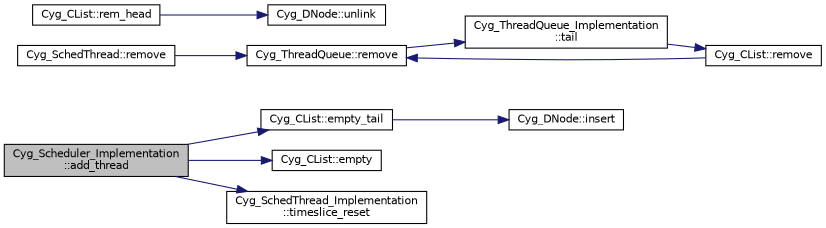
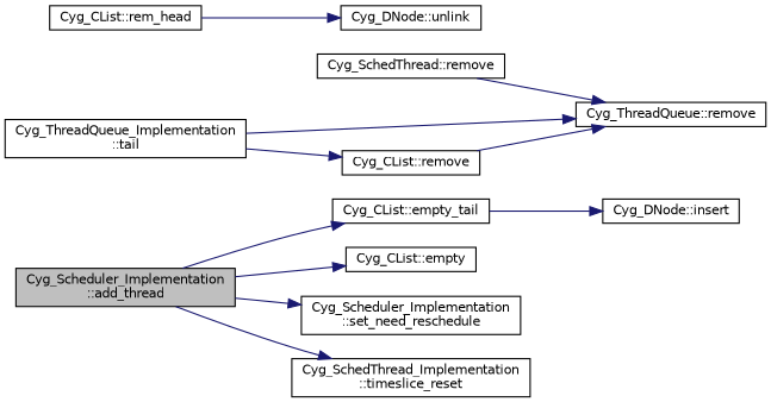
  digraph {
    rankdir=LR
    node [color=black fillcolor=white fontname=Helvetica fontsize=10 shape=record style=filled]
    edge [color=midnightblue fontname=Helvetica fontsize=10 labelfontname=Helvetica labelfontsize=10 style=solid]
    n1 [fillcolor=grey75 fontcolor=black height=0.2 label="Cyg_Scheduler_Implementation\l::add_thread" width=0.4]
    n2 [height=0.2 label="Cyg_CList::empty_tail" width=0.4]
    n3 [height=0.2 label="Cyg_CList::empty" width=0.4]
+   n4 [height=0.2 label="Cyg_Scheduler_Implementation\l::set_need_reschedule" width=0.4]
    n5 [height=0.2 label="Cyg_SchedThread_Implementation\l::timeslice_reset" width=0.4]
    n6 [height=0.2 label="Cyg_DNode::insert" width=0.4]
    n7 [height=0.2 label="Cyg_SchedThread::remove" width=0.4]
    n8 [height=0.2 label="Cyg_ThreadQueue::remove" width=0.4]
    n9 [height=0.2 label="Cyg_ThreadQueue_Implementation\l::tail" width=0.4]
    n10 [height=0.2 label="Cyg_CList::remove" width=0.4]
    n11 [height=0.2 label="Cyg_CList::rem_head" width=0.4]
    n12 [height=0.2 label="Cyg_DNode::unlink" width=0.4]
    n1 -> n2
    n1 -> n3
+   n1 -> n4
    n1 -> n5
    n2 -> n6
    n7 -> n8
-   n8 -> n9
+   n9 -> n8
    n9 -> n10
    n10 -> n8
    n11 -> n12
  }
